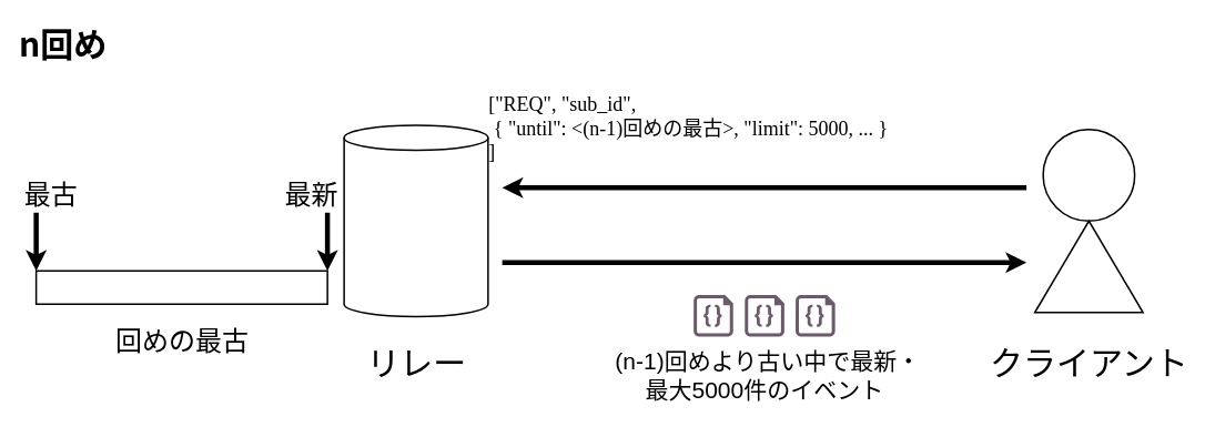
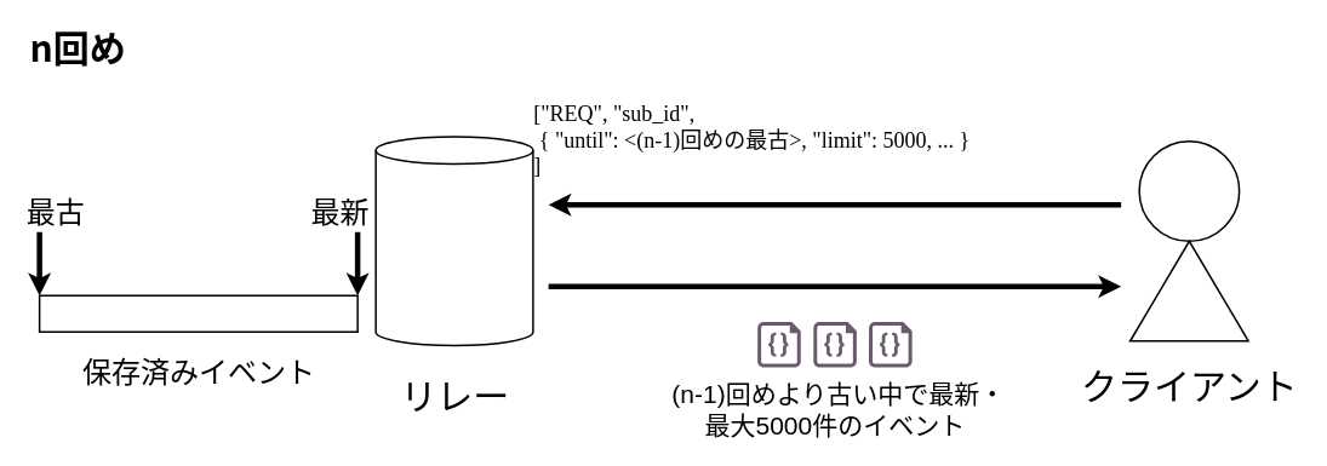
  <mxCell id="0" />
  <mxCell id="1" parent="0" />
  <mxCell id="2" value="" style="shape=cylinder3;whiteSpace=wrap;html=1;boundedLbl=1;backgroundOutline=1;size=15;strokeWidth=2;fontSize=40;fillColor=none;" parent="1" vertex="1"><mxGeometry x="413" y="150" width="173" height="230" as="geometry" /></mxCell>
  <mxCell id="3" value="" style="rounded=0;whiteSpace=wrap;html=1;strokeWidth=2;fontSize=40;fillColor=#FFFFFF;gradientColor=none;gradientDirection=west;" parent="1" vertex="1"><mxGeometry x="43" y="325" width="350" height="40" as="geometry" /></mxCell>
  <mxCell id="4" value="" style="endArrow=classic;html=1;fontSize=40;strokeWidth=6;" parent="1" edge="1"><mxGeometry width="50" height="50" relative="1" as="geometry"><mxPoint x="1233" y="225" as="sourcePoint" /><mxPoint x="603" y="225" as="targetPoint" /></mxGeometry></mxCell>
  <mxCell id="5" value="" style="endArrow=classic;html=1;fontSize=40;strokeWidth=6;" parent="1" edge="1"><mxGeometry width="50" height="50" relative="1" as="geometry"><mxPoint x="603" y="315" as="sourcePoint" /><mxPoint x="1233" y="315" as="targetPoint" /></mxGeometry></mxCell>
- <mxCell id="6" value="クライアント" style="text;html=1;align=center;verticalAlign=middle;resizable=0;points=[];autosize=1;strokeColor=none;fillColor=none;fontSize=40;strokeWidth=2;" parent="1" vertex="1"><mxGeometry x="1178" y="405" width="260" height="60" as="geometry" /></mxCell>
+ <mxCell id="6" value="クライアント" style="text;html=1;align=center;verticalAlign=middle;resizable=0;points=[];autosize=1;strokeColor=none;fillColor=none;fontSize=40;strokeWidth=2;" parent="1" vertex="1"><mxGeometry x="1178" y="395" width="260" height="60" as="geometry" /></mxCell>
  <mxCell id="7" value="リレー" style="text;html=1;align=center;verticalAlign=middle;resizable=0;points=[];autosize=1;strokeColor=none;fillColor=none;fontSize=40;strokeWidth=2;" parent="1" vertex="1"><mxGeometry x="429.5" y="405" width="140" height="60" as="geometry" /></mxCell>
  <mxCell id="8" value="" style="endArrow=classic;html=1;strokeWidth=6;fontSize=40;entryX=0;entryY=0;entryDx=0;entryDy=0;" parent="1" target="3" edge="1"><mxGeometry width="50" height="50" relative="1" as="geometry"><mxPoint x="43" y="255" as="sourcePoint" /><mxPoint x="40" y="285" as="targetPoint" /></mxGeometry></mxCell>
- <mxCell id="9" value="回めの最古" style="text;html=1;align=center;verticalAlign=middle;resizable=0;points=[];autosize=1;strokeColor=none;fillColor=none;fontSize=32;strokeWidth=2;" parent="1" vertex="1"><mxGeometry x="78" y="385" width="280" height="50" as="geometry" /></mxCell>
+ <mxCell id="9" value="保存済みイベント" style="text;html=1;align=center;verticalAlign=middle;resizable=0;points=[];autosize=1;strokeColor=none;fillColor=none;fontSize=32;strokeWidth=2;" parent="1" vertex="1"><mxGeometry x="78" y="385" width="280" height="50" as="geometry" /></mxCell>
  <mxCell id="10" value="" style="endArrow=classic;html=1;strokeWidth=6;fontSize=40;entryX=1;entryY=0;entryDx=0;entryDy=0;" parent="1" target="3" edge="1"><mxGeometry width="50" height="50" relative="1" as="geometry"><mxPoint x="393" y="255" as="sourcePoint" /><mxPoint x="370" y="305" as="targetPoint" /></mxGeometry></mxCell>
  <mxCell id="11" value="最古" style="text;html=1;align=left;verticalAlign=middle;resizable=0;points=[];autosize=1;strokeColor=none;fillColor=none;fontSize=32;" parent="1" vertex="1"><mxGeometry x="27" y="209" width="90" height="50" as="geometry" /></mxCell>
  <mxCell id="12" value="最新" style="text;html=1;align=right;verticalAlign=middle;resizable=0;points=[];autosize=1;strokeColor=none;fillColor=none;fontSize=32;" parent="1" vertex="1"><mxGeometry x="317" y="209" width="90" height="50" as="geometry" /></mxCell>
  <mxCell id="13" value="[&quot;REQ&quot;, &quot;sub_id&quot;, &lt;br style=&quot;font-size: 24px;&quot;&gt;&amp;nbsp;{ &quot;until&quot;: &amp;lt;(n-1)回めの最古&amp;gt;, &quot;limit&quot;: 5000, ... }&lt;br style=&quot;font-size: 24px;&quot;&gt;]" style="text;html=1;align=left;verticalAlign=middle;resizable=0;points=[];autosize=1;strokeColor=none;fillColor=none;fontSize=24;strokeWidth=2;fontFamily=JetBrains Mono;" parent="1" vertex="1"><mxGeometry x="585" y="104" width="730" height="100" as="geometry" /></mxCell>
  <mxCell id="14" value="" style="group" parent="1" vertex="1" connectable="0"><mxGeometry x="1243" y="155" width="130" height="220" as="geometry" /></mxCell>
  <mxCell id="15" value="" style="ellipse;whiteSpace=wrap;html=1;aspect=fixed;fontSize=40;fillColor=none;strokeWidth=2;" parent="14" vertex="1"><mxGeometry x="10" width="110" height="110" as="geometry" /></mxCell>
  <mxCell id="16" value="" style="triangle;whiteSpace=wrap;html=1;fontSize=40;rotation=-90;fillColor=none;strokeWidth=2;" parent="14" vertex="1"><mxGeometry x="10" y="100" width="110" height="130" as="geometry" /></mxCell>
- <mxCell id="17" value="n回め" style="text;html=1;align=center;verticalAlign=middle;resizable=0;points=[];autosize=1;strokeColor=none;fillColor=none;fontFamily=Noto Sans CJK JP;fontSize=40;fontStyle=1" parent="1" vertex="1"><mxGeometry x="10" y="20" width="130" height="60" as="geometry" /></mxCell>
+ <mxCell id="17" value="n回め" style="text;html=1;align=center;verticalAlign=middle;resizable=0;points=[];autosize=1;strokeColor=none;fillColor=none;fontFamily=Noto Sans CJK JP;fontSize=40;fontStyle=1" parent="1" vertex="1"><mxGeometry x="20" y="20" width="130" height="60" as="geometry" /></mxCell>
  <mxCell id="18" value="" style="group" parent="1" vertex="1" connectable="0"><mxGeometry x="833" y="354" width="170" height="50" as="geometry" /></mxCell>
  <mxCell id="19" value="" style="verticalLabelPosition=bottom;html=1;verticalAlign=top;align=center;strokeColor=none;fillColor=#6A5A6B;shape=mxgraph.azure.code_file;pointerEvents=1;" parent="18" vertex="1"><mxGeometry x="122.5" width="47.5" height="50" as="geometry" /></mxCell>
  <mxCell id="20" value="" style="verticalLabelPosition=bottom;html=1;verticalAlign=top;align=center;strokeColor=none;fillColor=#6A5A6B;shape=mxgraph.azure.code_file;pointerEvents=1;" parent="18" vertex="1"><mxGeometry width="47.5" height="50" as="geometry" /></mxCell>
  <mxCell id="21" value="" style="verticalLabelPosition=bottom;html=1;verticalAlign=top;align=center;strokeColor=none;fillColor=#6A5A6B;shape=mxgraph.azure.code_file;pointerEvents=1;" parent="18" vertex="1"><mxGeometry x="61.5" width="47.5" height="50" as="geometry" /></mxCell>
  <mxCell id="22" value="&lt;font style=&quot;font-size: 28px;&quot;&gt;&amp;nbsp;(n-1)回めより古い中で最新・&lt;br&gt;最大5000件のイベント&lt;/font&gt;" style="text;html=1;align=center;verticalAlign=middle;resizable=0;points=[];autosize=1;strokeColor=none;fillColor=none;fontSize=20;" parent="1" vertex="1"><mxGeometry x="718" y="411" width="400" height="80" as="geometry" /></mxCell>
